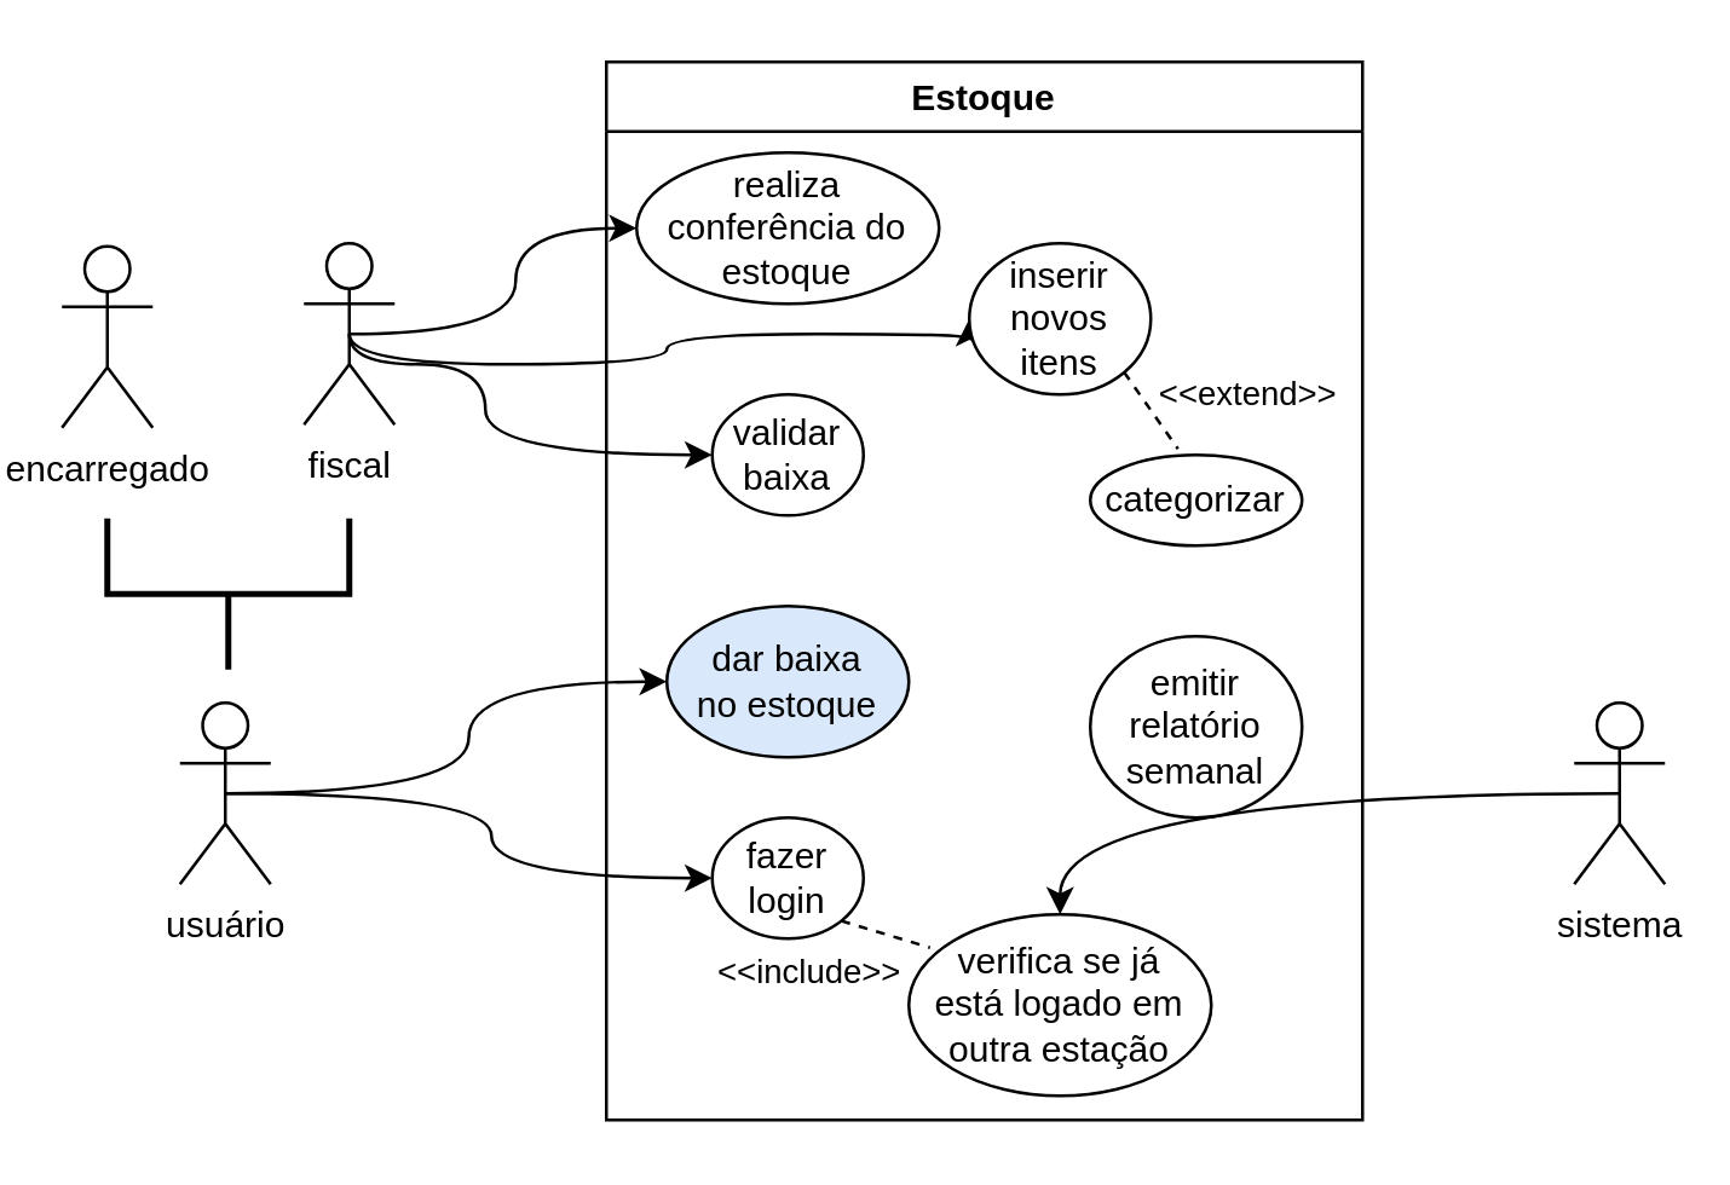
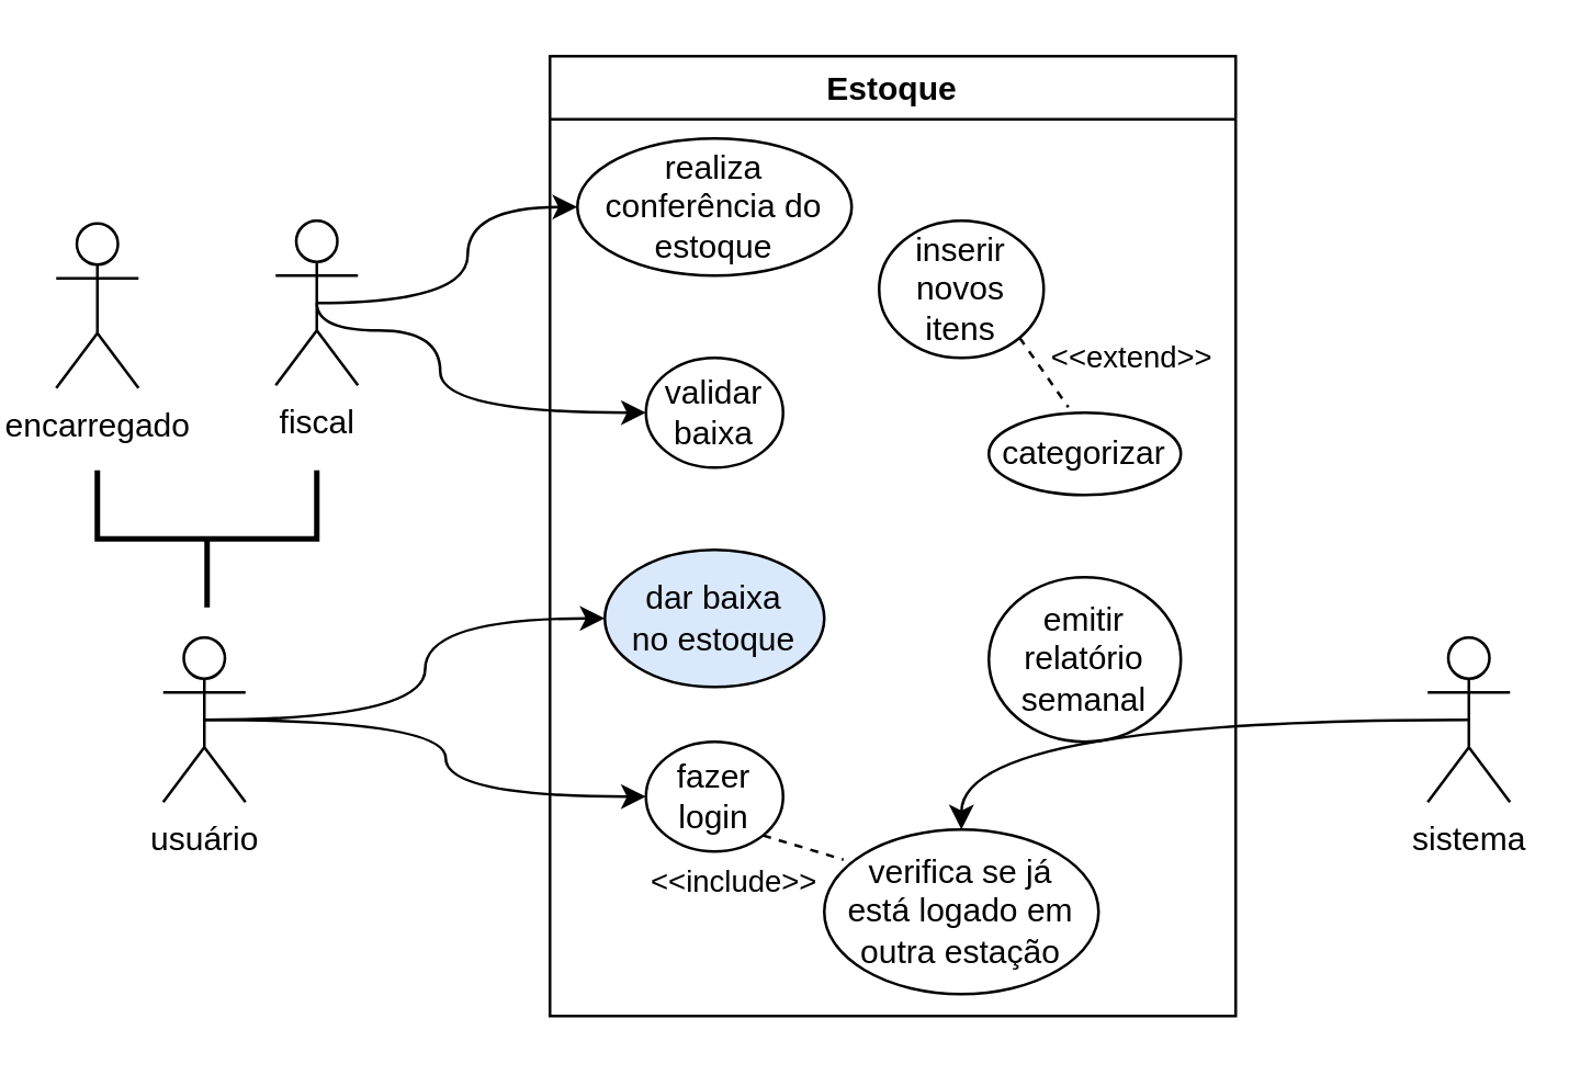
  <mxCell id="0" />
  <mxCell id="1" parent="0" />
  <mxCell id="2" value="encarregado" style="shape=umlActor;verticalLabelPosition=bottom;verticalAlign=top;html=1;" vertex="1" parent="1"><mxGeometry x="20" y="81" width="30" height="60" as="geometry" /></mxCell>
  <mxCell id="3" style="edgeStyle=orthogonalEdgeStyle;rounded=0;orthogonalLoop=1;jettySize=auto;html=1;exitX=0.5;exitY=0.5;exitDx=0;exitDy=0;exitPerimeter=0;entryX=0;entryY=0.5;entryDx=0;entryDy=0;curved=1;" edge="1" parent="1" source="5" target="19"><mxGeometry relative="1" as="geometry" /></mxCell>
  <mxCell id="4" style="edgeStyle=orthogonalEdgeStyle;rounded=0;orthogonalLoop=1;jettySize=auto;html=1;exitX=0.5;exitY=0.5;exitDx=0;exitDy=0;exitPerimeter=0;entryX=0;entryY=0.5;entryDx=0;entryDy=0;curved=1;" edge="1" parent="1" source="5" target="22"><mxGeometry relative="1" as="geometry"><Array as="points"><mxPoint x="162" y="262" /><mxPoint x="162" y="290" /></Array></mxGeometry></mxCell>
  <mxCell id="5" value="usuário" style="shape=umlActor;verticalLabelPosition=bottom;verticalAlign=top;html=1;" vertex="1" parent="1"><mxGeometry x="59" y="232" width="30" height="60" as="geometry" /></mxCell>
  <mxCell id="6" style="edgeStyle=orthogonalEdgeStyle;rounded=0;orthogonalLoop=1;jettySize=auto;html=1;exitX=0.5;exitY=0.5;exitDx=0;exitDy=0;exitPerimeter=0;entryX=0;entryY=0.5;entryDx=0;entryDy=0;curved=1;" edge="1" parent="1" source="9" target="14"><mxGeometry relative="1" as="geometry"><Array as="points"><mxPoint x="170" y="110" /><mxPoint x="170" y="75" /></Array></mxGeometry></mxCell>
- <mxCell id="7" style="edgeStyle=orthogonalEdgeStyle;rounded=0;orthogonalLoop=1;jettySize=auto;html=1;exitX=0.5;exitY=0.5;exitDx=0;exitDy=0;exitPerimeter=0;entryX=0;entryY=0.5;entryDx=0;entryDy=0;curved=1;" edge="1" parent="1" source="9" target="16"><mxGeometry relative="1" as="geometry"><Array as="points"><mxPoint x="115" y="120" /><mxPoint x="220" y="120" /><mxPoint x="220" y="110" /><mxPoint x="320" y="110" /></Array></mxGeometry></mxCell>
  <mxCell id="8" style="edgeStyle=orthogonalEdgeStyle;rounded=0;orthogonalLoop=1;jettySize=auto;html=1;exitX=0.5;exitY=0.5;exitDx=0;exitDy=0;exitPerimeter=0;entryX=0;entryY=0.5;entryDx=0;entryDy=0;curved=1;" edge="1" parent="1" source="9" target="17"><mxGeometry relative="1" as="geometry"><Array as="points"><mxPoint x="115" y="120" /><mxPoint x="160" y="120" /><mxPoint x="160" y="150" /></Array></mxGeometry></mxCell>
  <mxCell id="9" value="fiscal" style="shape=umlActor;verticalLabelPosition=bottom;verticalAlign=top;html=1;" vertex="1" parent="1"><mxGeometry x="100" y="80" width="30" height="60" as="geometry" /></mxCell>
  <mxCell id="10" value="" style="strokeWidth=2;html=1;shape=mxgraph.flowchart.annotation_2;align=left;labelPosition=right;pointerEvents=1;direction=north;" vertex="1" parent="1"><mxGeometry x="35" y="171" width="80" height="50" as="geometry" /></mxCell>
  <mxCell id="11" style="edgeStyle=orthogonalEdgeStyle;rounded=0;orthogonalLoop=1;jettySize=auto;html=1;exitX=0.5;exitY=0.5;exitDx=0;exitDy=0;exitPerimeter=0;curved=1;" edge="1" parent="1" source="12" target="23"><mxGeometry relative="1" as="geometry" /></mxCell>
  <mxCell id="12" value="sistema" style="shape=umlActor;verticalLabelPosition=bottom;verticalAlign=top;html=1;" vertex="1" parent="1"><mxGeometry x="520" y="232" width="30" height="60" as="geometry" /></mxCell>
  <mxCell id="13" value="Estoque" style="swimlane;" vertex="1" parent="1"><mxGeometry x="200" y="20" width="250" height="350" as="geometry" /></mxCell>
  <mxCell id="14" value="realiza conferência do estoque" style="ellipse;whiteSpace=wrap;html=1;align=center;newEdgeStyle={&quot;edgeStyle&quot;:&quot;entityRelationEdgeStyle&quot;,&quot;startArrow&quot;:&quot;none&quot;,&quot;endArrow&quot;:&quot;none&quot;,&quot;segment&quot;:10,&quot;curved&quot;:1,&quot;sourcePerimeterSpacing&quot;:0,&quot;targetPerimeterSpacing&quot;:0};treeFolding=1;treeMoving=1;" vertex="1" parent="13"><mxGeometry x="10" y="30" width="100" height="50" as="geometry" /></mxCell>
  <mxCell id="15" style="rounded=0;orthogonalLoop=1;jettySize=auto;html=1;startArrow=none;endArrow=none;segment=10;sourcePerimeterSpacing=0;targetPerimeterSpacing=0;exitX=1;exitY=1;exitDx=0;exitDy=0;entryX=0.414;entryY=-0.067;entryDx=0;entryDy=0;entryPerimeter=0;dashed=1;" edge="1" parent="13" source="16" target="18"><mxGeometry relative="1" as="geometry" /></mxCell>
  <mxCell id="16" value="&lt;div&gt;inserir&lt;/div&gt;&lt;div&gt;novos&lt;/div&gt;&lt;div&gt;itens&lt;/div&gt;" style="ellipse;whiteSpace=wrap;html=1;align=center;newEdgeStyle={&quot;edgeStyle&quot;:&quot;entityRelationEdgeStyle&quot;,&quot;startArrow&quot;:&quot;none&quot;,&quot;endArrow&quot;:&quot;none&quot;,&quot;segment&quot;:10,&quot;curved&quot;:1,&quot;sourcePerimeterSpacing&quot;:0,&quot;targetPerimeterSpacing&quot;:0};treeFolding=1;treeMoving=1;" vertex="1" parent="13"><mxGeometry x="120" y="60" width="60" height="50" as="geometry" /></mxCell>
  <mxCell id="17" value="&lt;div&gt;validar&lt;/div&gt;&lt;div&gt;baixa&lt;br&gt;&lt;/div&gt;" style="ellipse;whiteSpace=wrap;html=1;align=center;newEdgeStyle={&quot;edgeStyle&quot;:&quot;entityRelationEdgeStyle&quot;,&quot;startArrow&quot;:&quot;none&quot;,&quot;endArrow&quot;:&quot;none&quot;,&quot;segment&quot;:10,&quot;curved&quot;:1,&quot;sourcePerimeterSpacing&quot;:0,&quot;targetPerimeterSpacing&quot;:0};treeFolding=1;treeMoving=1;" vertex="1" parent="13"><mxGeometry x="35" y="110" width="50" height="40" as="geometry" /></mxCell>
  <mxCell id="18" value="categorizar" style="ellipse;whiteSpace=wrap;html=1;align=center;newEdgeStyle={&quot;edgeStyle&quot;:&quot;entityRelationEdgeStyle&quot;,&quot;startArrow&quot;:&quot;none&quot;,&quot;endArrow&quot;:&quot;none&quot;,&quot;segment&quot;:10,&quot;curved&quot;:1,&quot;sourcePerimeterSpacing&quot;:0,&quot;targetPerimeterSpacing&quot;:0};treeFolding=1;treeMoving=1;" vertex="1" parent="13"><mxGeometry x="160" y="130" width="70" height="30" as="geometry" /></mxCell>
  <mxCell id="19" value="&lt;div&gt;dar baixa&lt;/div&gt;&lt;div&gt;no estoque&lt;br&gt;&lt;/div&gt;" style="ellipse;whiteSpace=wrap;html=1;align=center;newEdgeStyle={&quot;edgeStyle&quot;:&quot;entityRelationEdgeStyle&quot;,&quot;startArrow&quot;:&quot;none&quot;,&quot;endArrow&quot;:&quot;none&quot;,&quot;segment&quot;:10,&quot;curved&quot;:1,&quot;sourcePerimeterSpacing&quot;:0,&quot;targetPerimeterSpacing&quot;:0};treeFolding=1;treeMoving=1;fillColor=#dae8fc;" vertex="1" parent="13"><mxGeometry x="20" y="180" width="80" height="50" as="geometry" /></mxCell>
  <mxCell id="20" value="&lt;div&gt;emitir&lt;/div&gt;&lt;div&gt;relatório&lt;/div&gt;&lt;div&gt;semanal&lt;br&gt;&lt;/div&gt;" style="ellipse;whiteSpace=wrap;html=1;align=center;newEdgeStyle={&quot;edgeStyle&quot;:&quot;entityRelationEdgeStyle&quot;,&quot;startArrow&quot;:&quot;none&quot;,&quot;endArrow&quot;:&quot;none&quot;,&quot;segment&quot;:10,&quot;curved&quot;:1,&quot;sourcePerimeterSpacing&quot;:0,&quot;targetPerimeterSpacing&quot;:0};treeFolding=1;treeMoving=1;" vertex="1" parent="13"><mxGeometry x="160" y="190" width="70" height="60" as="geometry" /></mxCell>
  <mxCell id="21" style="rounded=0;orthogonalLoop=1;jettySize=auto;html=1;startArrow=none;endArrow=none;segment=10;sourcePerimeterSpacing=0;targetPerimeterSpacing=0;exitX=1;exitY=1;exitDx=0;exitDy=0;entryX=0.07;entryY=0.183;entryDx=0;entryDy=0;entryPerimeter=0;dashed=1;" edge="1" parent="13" source="22" target="23"><mxGeometry relative="1" as="geometry" /></mxCell>
  <mxCell id="22" value="&lt;div&gt;fazer&lt;/div&gt;&lt;div&gt;login&lt;br&gt;&lt;/div&gt;" style="ellipse;whiteSpace=wrap;html=1;align=center;newEdgeStyle={&quot;edgeStyle&quot;:&quot;entityRelationEdgeStyle&quot;,&quot;startArrow&quot;:&quot;none&quot;,&quot;endArrow&quot;:&quot;none&quot;,&quot;segment&quot;:10,&quot;curved&quot;:1,&quot;sourcePerimeterSpacing&quot;:0,&quot;targetPerimeterSpacing&quot;:0};treeFolding=1;treeMoving=1;" vertex="1" parent="13"><mxGeometry x="35" y="250" width="50" height="40" as="geometry" /></mxCell>
  <mxCell id="23" value="&lt;div&gt;verifica se já&lt;/div&gt;&lt;div&gt;está logado em&lt;/div&gt;&lt;div&gt;outra estação&lt;br&gt;&lt;/div&gt;" style="ellipse;whiteSpace=wrap;html=1;align=center;newEdgeStyle={&quot;edgeStyle&quot;:&quot;entityRelationEdgeStyle&quot;,&quot;startArrow&quot;:&quot;none&quot;,&quot;endArrow&quot;:&quot;none&quot;,&quot;segment&quot;:10,&quot;curved&quot;:1,&quot;sourcePerimeterSpacing&quot;:0,&quot;targetPerimeterSpacing&quot;:0};treeFolding=1;treeMoving=1;" vertex="1" parent="13"><mxGeometry x="100" y="282" width="100" height="60" as="geometry" /></mxCell>
  <mxCell id="24" value="&lt;font style=&quot;font-size: 11px;&quot;&gt;&amp;lt;&amp;lt;include&amp;gt;&amp;gt;&lt;/font&gt;" style="text;html=1;align=center;verticalAlign=middle;resizable=0;points=[];autosize=1;strokeColor=none;fillColor=none;" vertex="1" parent="13"><mxGeometry x="27" y="286" width="80" height="30" as="geometry" /></mxCell>
  <mxCell id="25" value="&lt;font style=&quot;font-size: 11px;&quot;&gt;&amp;lt;&amp;lt;extend&amp;gt;&amp;gt;&lt;/font&gt;" style="text;html=1;align=center;verticalAlign=middle;resizable=0;points=[];autosize=1;strokeColor=none;fillColor=none;" vertex="1" parent="13"><mxGeometry x="172" y="95" width="80" height="30" as="geometry" /></mxCell>
